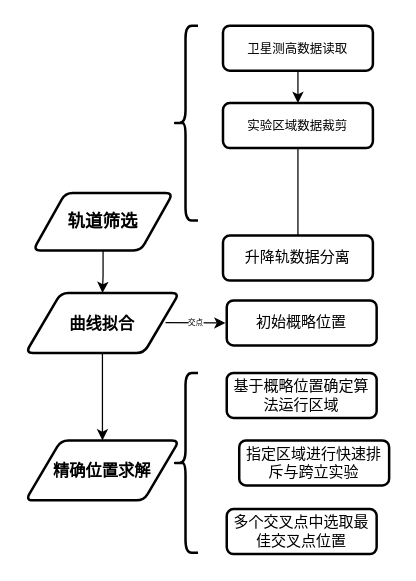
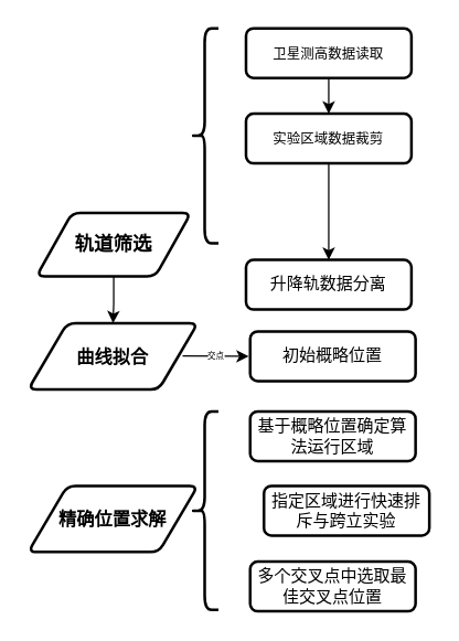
  <mxCell id="0" />
  <mxCell id="1" parent="0" />
  <mxCell id="2" value="&lt;font face=&quot;Noto Sans Simplified Chinese&quot;&gt;&lt;b&gt;轨道筛选&lt;/b&gt;&lt;/font&gt;" style="shape=parallelogram;html=1;strokeWidth=2;perimeter=parallelogramPerimeter;whiteSpace=wrap;rounded=1;arcSize=12;size=0.23;fontFamily=Helvetica;fontSize=14;fontColor=default;fillColor=none;gradientDirection=north;" parent="1" vertex="1"><mxGeometry x="26" y="154" width="112" height="46" as="geometry" /></mxCell>
  <mxCell id="3" style="edgeStyle=orthogonalEdgeStyle;rounded=0;orthogonalLoop=1;jettySize=auto;html=1;exitX=0.5;exitY=1;exitDx=0;exitDy=0;entryX=0.5;entryY=0;entryDx=0;entryDy=0;fontFamily=Helvetica;fontSize=14;fontColor=default;" parent="1" source="4" target="6" edge="1"><mxGeometry relative="1" as="geometry" /></mxCell>
  <mxCell id="4" value="&lt;p&gt;&lt;span style=&quot;font-family: &amp;#34;noto sans simplified chinese&amp;#34;&quot;&gt;&lt;font style=&quot;font-size: 10px&quot;&gt;卫星测高数据读取&lt;/font&gt;&lt;/span&gt;&lt;/p&gt;" style="rounded=1;whiteSpace=wrap;html=1;fontFamily=Helvetica;fontSize=12;fontColor=default;strokeColor=default;strokeWidth=2;fillColor=none;gradientDirection=north;" parent="1" vertex="1"><mxGeometry x="178" y="20" width="120" height="36" as="geometry" /></mxCell>
- <mxCell id="5" style="edgeStyle=orthogonalEdgeStyle;rounded=0;orthogonalLoop=1;jettySize=auto;html=1;exitX=0.5;exitY=1;exitDx=0;exitDy=0;fontFamily=Helvetica;fontSize=14;fontColor=default;endArrow=none;" parent="1" source="6" target="7" edge="1"><mxGeometry relative="1" as="geometry" /></mxCell>
+ <mxCell id="5" style="edgeStyle=orthogonalEdgeStyle;rounded=0;orthogonalLoop=1;jettySize=auto;html=1;exitX=0.5;exitY=1;exitDx=0;exitDy=0;fontFamily=Helvetica;fontSize=14;fontColor=default;" parent="1" source="6" target="7" edge="1"><mxGeometry relative="1" as="geometry" /></mxCell>
  <mxCell id="6" value="&lt;span style=&quot;font-family: &amp;#34;noto sans simplified chinese&amp;#34; ; font-size: 10px&quot;&gt;实验区域数据裁剪&lt;/span&gt;" style="rounded=1;whiteSpace=wrap;html=1;fontFamily=Helvetica;fontSize=12;fontColor=default;strokeColor=default;strokeWidth=2;fillColor=none;gradientDirection=north;" parent="1" vertex="1"><mxGeometry x="178" y="82" width="120" height="36" as="geometry" /></mxCell>
  <mxCell id="7" value="&lt;span style=&quot;font-family: &amp;#34;noto sans simplified chinese&amp;#34;&quot;&gt;升降轨数据分离&lt;/span&gt;" style="rounded=1;whiteSpace=wrap;html=1;fontFamily=Helvetica;fontSize=12;fontColor=default;strokeColor=default;strokeWidth=2;fillColor=none;gradientDirection=north;" parent="1" vertex="1"><mxGeometry x="178" y="188" width="120" height="36" as="geometry" /></mxCell>
  <mxCell id="8" value="" style="shape=curlyBracket;whiteSpace=wrap;html=1;rounded=1;fontFamily=Helvetica;fontSize=14;fontColor=default;strokeColor=default;strokeWidth=2;fillColor=none;gradientDirection=north;" parent="1" vertex="1"><mxGeometry x="138" y="20" width="20" height="156" as="geometry" /></mxCell>
  <mxCell id="9" value="&lt;p style=&quot;font-size: 13px&quot;&gt;&lt;font style=&quot;font-size: 13px&quot;&gt;&lt;font style=&quot;font-size: 13px&quot;&gt;&lt;b&gt;曲线拟合&lt;/b&gt;&lt;/font&gt;&lt;/font&gt;&lt;/p&gt;" style="shape=parallelogram;html=1;strokeWidth=2;perimeter=parallelogramPerimeter;whiteSpace=wrap;rounded=1;arcSize=12;size=0.23;fontFamily=Helvetica;fontSize=14;fontColor=default;fillColor=none;gradientDirection=north;align=center;" parent="1" vertex="1"><mxGeometry x="20" y="234" width="123" height="48" as="geometry" /></mxCell>
  <mxCell id="10" style="edgeStyle=orthogonalEdgeStyle;rounded=0;orthogonalLoop=1;jettySize=auto;html=1;entryX=0.5;entryY=0;entryDx=0;entryDy=0;fontFamily=Helvetica;fontSize=14;fontColor=default;" parent="1" source="2" target="9" edge="1"><mxGeometry relative="1" as="geometry"><mxPoint x="92" y="136" as="sourcePoint" /><mxPoint x="92.064" y="169.218" as="targetPoint" /><Array as="points" /></mxGeometry></mxCell>
  <mxCell id="11" value="&lt;p style=&quot;font-size: 13px&quot;&gt;&lt;b&gt;精确位置求解&lt;/b&gt;&lt;/p&gt;" style="shape=parallelogram;html=1;strokeWidth=2;perimeter=parallelogramPerimeter;whiteSpace=wrap;rounded=1;arcSize=12;size=0.23;fontFamily=Helvetica;fontSize=14;fontColor=default;fillColor=none;gradientDirection=north;align=center;" parent="1" vertex="1"><mxGeometry x="20" y="352" width="123" height="48" as="geometry" /></mxCell>
  <mxCell id="12" value="&lt;font face=&quot;noto sans simplified chinese&quot;&gt;初始概略位置&lt;/font&gt;" style="rounded=1;whiteSpace=wrap;html=1;fontFamily=Helvetica;fontSize=12;fontColor=default;strokeColor=default;strokeWidth=2;fillColor=none;gradientDirection=north;" parent="1" vertex="1"><mxGeometry x="181" y="240" width="120" height="36" as="geometry" /></mxCell>
  <mxCell id="13" value="" style="shape=curlyBracket;whiteSpace=wrap;html=1;rounded=1;fontFamily=Helvetica;fontSize=14;fontColor=default;strokeColor=default;strokeWidth=2;fillColor=none;gradientDirection=north;" parent="1" vertex="1"><mxGeometry x="138" y="298" width="20" height="144" as="geometry" /></mxCell>
  <mxCell id="14" value="&lt;font face=&quot;noto sans simplified chinese&quot;&gt;基于概略位置确定算法运行区域&lt;/font&gt;" style="rounded=1;whiteSpace=wrap;html=1;fontFamily=Helvetica;fontSize=12;fontColor=default;strokeColor=default;strokeWidth=2;fillColor=none;gradientDirection=north;" parent="1" vertex="1"><mxGeometry x="181" y="298" width="120" height="36" as="geometry" /></mxCell>
  <mxCell id="15" value="&lt;font face=&quot;noto sans simplified chinese&quot;&gt;指定区域进行快速排斥与跨立实验&lt;/font&gt;" style="rounded=1;whiteSpace=wrap;html=1;fontFamily=Helvetica;fontSize=12;fontColor=default;strokeColor=default;strokeWidth=2;fillColor=none;gradientDirection=north;" parent="1" vertex="1"><mxGeometry x="191" y="352" width="120" height="36" as="geometry" /></mxCell>
  <mxCell id="16" value="&lt;font face=&quot;noto sans simplified chinese&quot;&gt;多个交叉点中选取最佳交叉点位置&lt;/font&gt;" style="rounded=1;whiteSpace=wrap;html=1;fontFamily=Helvetica;fontSize=12;fontColor=default;strokeColor=default;strokeWidth=2;fillColor=none;gradientDirection=north;" parent="1" vertex="1"><mxGeometry x="181" y="407" width="120" height="36" as="geometry" /></mxCell>
- <mxCell id="17" style="edgeStyle=orthogonalEdgeStyle;rounded=0;orthogonalLoop=1;jettySize=auto;html=1;fontFamily=Helvetica;fontSize=14;fontColor=default;exitX=0.5;exitY=1;exitDx=0;exitDy=0;" parent="1" source="9" target="11" edge="1"><mxGeometry relative="1" as="geometry"><mxPoint x="98" y="216" as="sourcePoint" /><mxPoint x="97.5" y="250" as="targetPoint" /><Array as="points" /></mxGeometry></mxCell>
  <mxCell id="18" value="" style="endArrow=classic;html=1;rounded=0;fontFamily=Helvetica;fontSize=13;fontColor=default;" parent="1" edge="1"><mxGeometry relative="1" as="geometry"><mxPoint x="132" y="257.67" as="sourcePoint" /><mxPoint x="180" y="258" as="targetPoint" /></mxGeometry></mxCell>
  <mxCell id="19" value="交点" style="edgeLabel;resizable=0;html=1;align=center;verticalAlign=middle;fontFamily=Helvetica;fontSize=6;fontColor=default;strokeColor=default;strokeWidth=2;fillColor=none;gradientDirection=north;" parent="18" connectable="0" vertex="1"><mxGeometry relative="1" as="geometry" /></mxCell>
